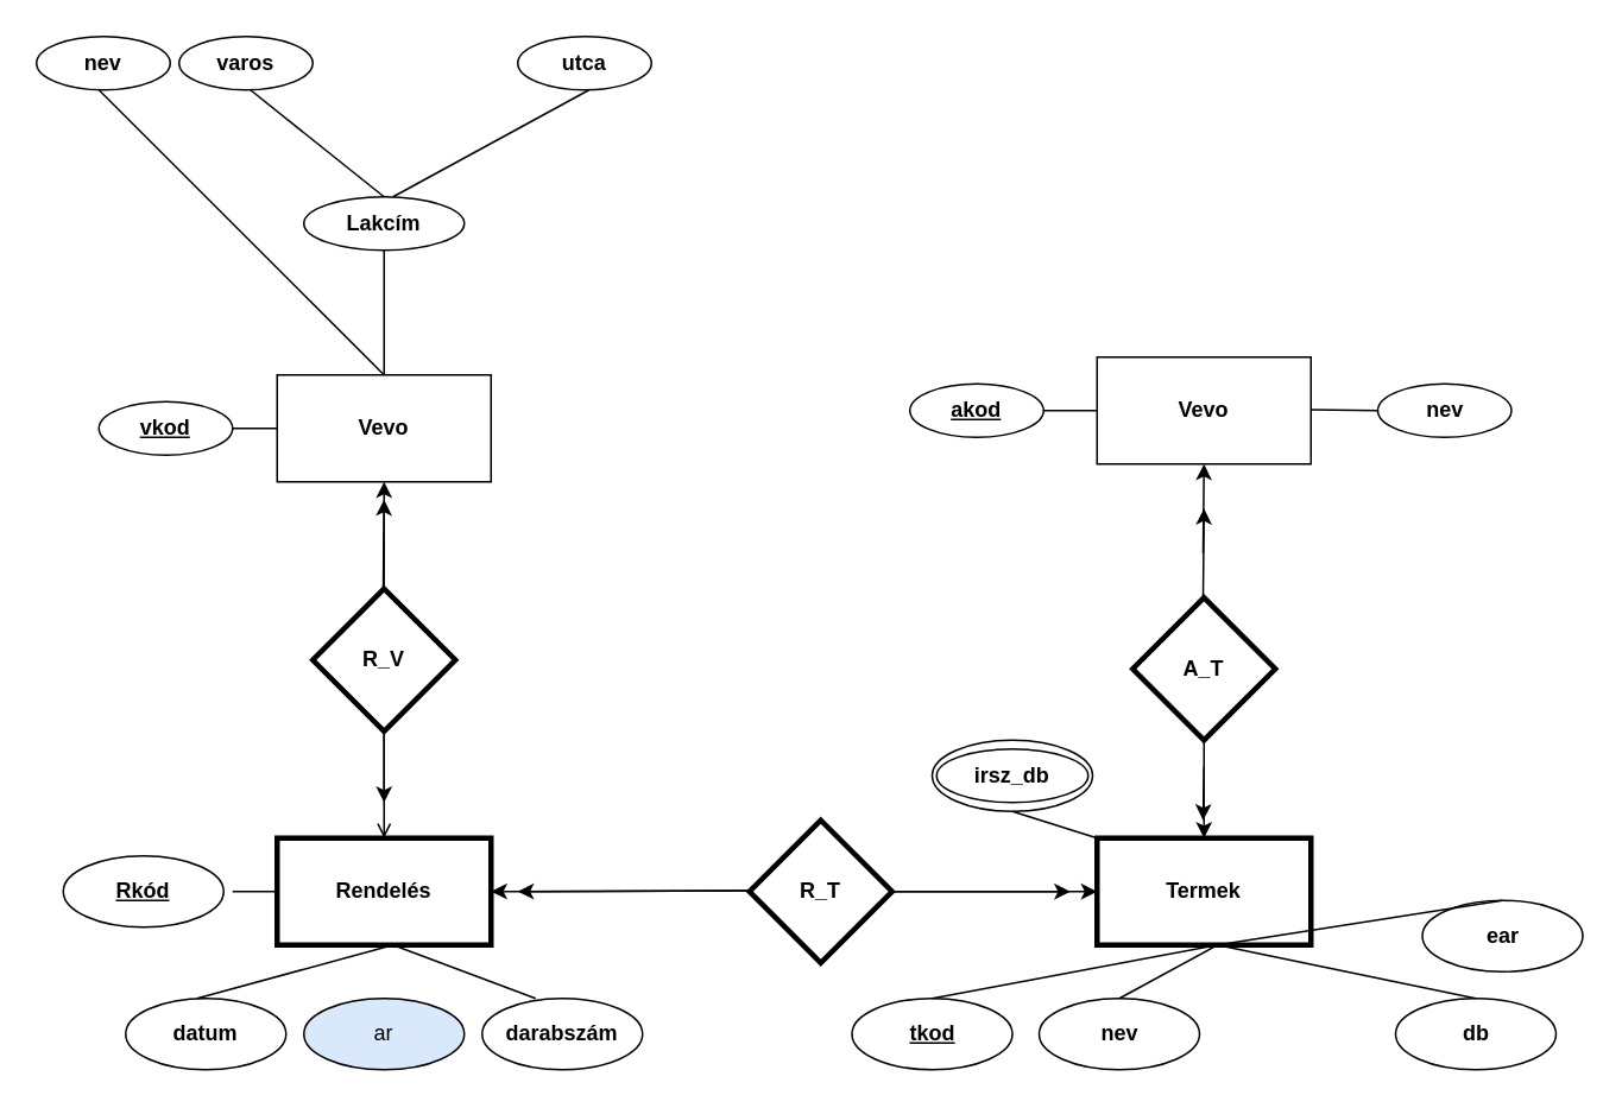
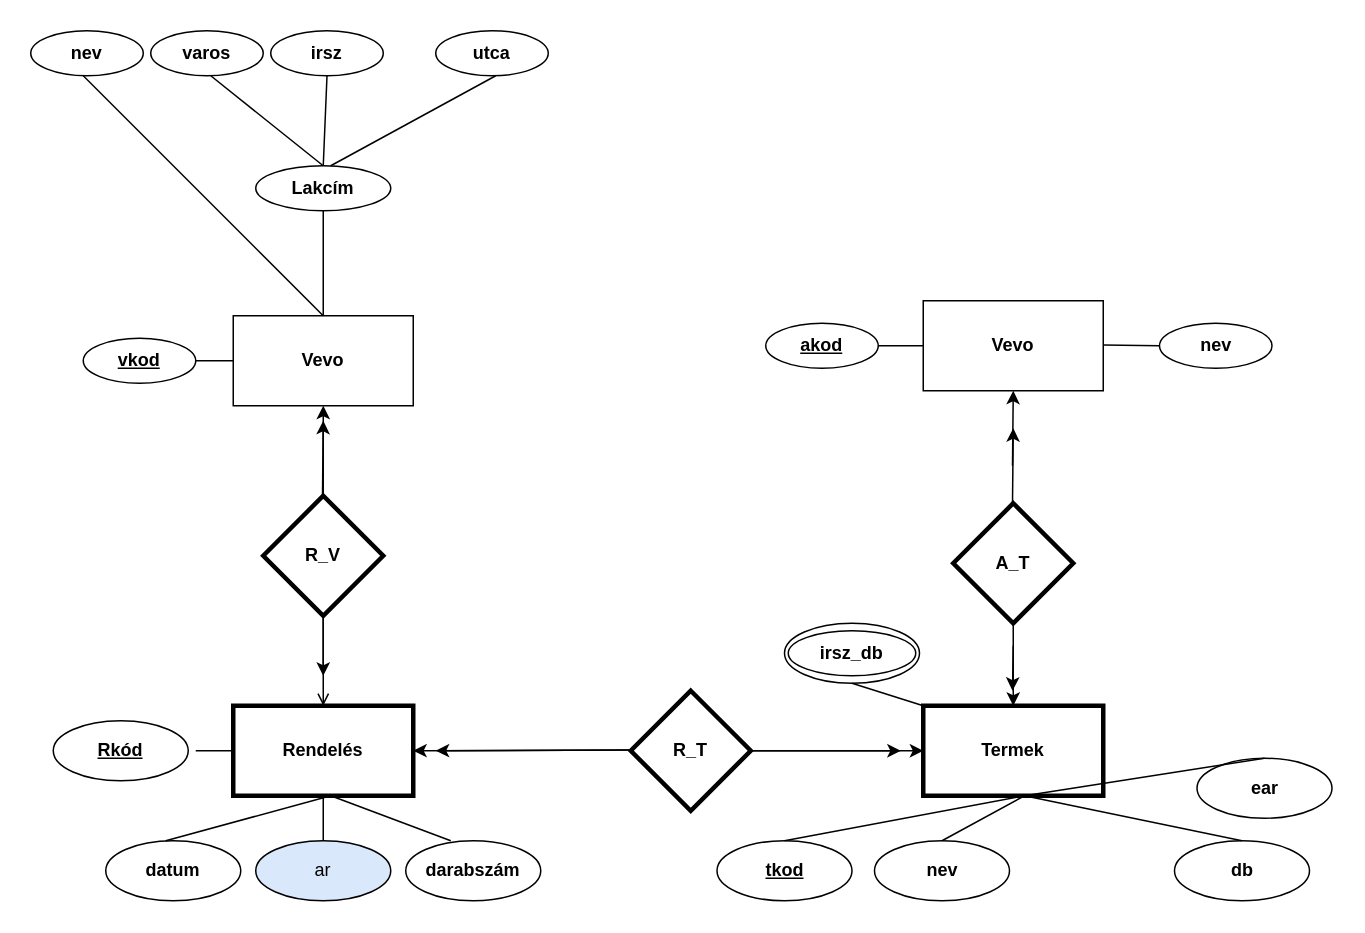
  <mxCell id="0" />
  <mxCell id="1" parent="0" />
  <mxCell id="2" value="&lt;b&gt;Rendelés&lt;/b&gt;" style="rounded=0;whiteSpace=wrap;strokeWidth=3;html=1;" parent="1" vertex="1"><mxGeometry x="155" y="470" width="120" height="60" as="geometry" /></mxCell>
  <mxCell id="3" value="&lt;b&gt;Termek&lt;/b&gt;" style="rounded=0;whiteSpace=wrap;strokeWidth=3;html=1;" parent="1" vertex="1"><mxGeometry x="615" y="470" width="120" height="60" as="geometry" /></mxCell>
  <mxCell id="4" value="&lt;b style=&quot;&quot;&gt;datum&lt;/b&gt;" style="ellipse;whiteSpace=wrap;html=1;" parent="1" vertex="1"><mxGeometry x="70" y="560" width="90" height="40" as="geometry" /></mxCell>
  <mxCell id="5" value="ar" style="ellipse;whiteSpace=wrap;html=1;fillColor=#dae8fc;" parent="1" vertex="1"><mxGeometry x="170" y="560" width="90" height="40" as="geometry" /></mxCell>
  <mxCell id="6" value="&lt;b&gt;darabszám&lt;/b&gt;" style="ellipse;whiteSpace=wrap;html=1;" parent="1" vertex="1"><mxGeometry x="270" y="560" width="90" height="40" as="geometry" /></mxCell>
  <mxCell id="7" value="" style="endArrow=none;html=1;rounded=0;" parent="1" edge="1"><mxGeometry width="50" height="50" relative="1" as="geometry"><mxPoint x="110" y="560" as="sourcePoint" /><mxPoint x="220" y="530" as="targetPoint" /></mxGeometry></mxCell>
  <mxCell id="8" value="" style="endArrow=none;html=1;rounded=0;exitX=0.5;exitY=0;exitDx=0;exitDy=0;" parent="1" edge="1"><mxGeometry width="50" height="50" relative="1" as="geometry"><mxPoint x="300" y="560" as="sourcePoint" /><mxPoint x="220" y="530" as="targetPoint" /></mxGeometry></mxCell>
+ <mxCell id="9" value="" style="endArrow=none;html=1;rounded=0;entryX=0.5;entryY=1;entryDx=0;entryDy=0;exitX=0.5;exitY=0;exitDx=0;exitDy=0;" parent="1" source="5" target="2" edge="1"><mxGeometry width="50" height="50" relative="1" as="geometry"><mxPoint x="192.5" y="560" as="sourcePoint" /><mxPoint x="237.5" y="520" as="targetPoint" /></mxGeometry></mxCell>
  <mxCell id="10" value="" style="endArrow=classic;html=1;rounded=0;entryX=0;entryY=0.5;entryDx=0;entryDy=0;" parent="1" target="3" edge="1"><mxGeometry width="50" height="50" relative="1" as="geometry"><mxPoint x="500" y="500" as="sourcePoint" /><mxPoint x="550" y="450" as="targetPoint" /></mxGeometry></mxCell>
  <mxCell id="11" value="" style="endArrow=classic;html=1;rounded=0;" parent="1" edge="1"><mxGeometry width="50" height="50" relative="1" as="geometry"><mxPoint x="420" y="499.5" as="sourcePoint" /><mxPoint x="290" y="500" as="targetPoint" /></mxGeometry></mxCell>
  <mxCell id="12" value="" style="endArrow=classic;html=1;rounded=0;entryX=1;entryY=0.5;entryDx=0;entryDy=0;" parent="1" target="2" edge="1"><mxGeometry width="50" height="50" relative="1" as="geometry"><mxPoint x="420" y="499.5" as="sourcePoint" /><mxPoint x="280" y="490" as="targetPoint" /></mxGeometry></mxCell>
  <mxCell id="13" value="&lt;b&gt;R_T&lt;/b&gt;" style="shape=rhombus;whiteSpace=wrap;html=1;strokeWidth=3;" parent="1" vertex="1"><mxGeometry x="420" y="460" width="80" height="80" as="geometry" /></mxCell>
  <mxCell id="14" value="&lt;u&gt;&lt;b&gt;Rkód&lt;/b&gt;&lt;/u&gt;" style="ellipse;whiteSpace=wrap;html=1;" parent="1" vertex="1"><mxGeometry x="35" y="480" width="90" height="40" as="geometry" /></mxCell>
  <mxCell id="15" value="&lt;b&gt;R_V&lt;/b&gt;" style="shape=rhombus;whiteSpace=wrap;html=1;strokeWidth=3;" parent="1" vertex="1"><mxGeometry x="175" y="330" width="80" height="80" as="geometry" /></mxCell>
  <mxCell id="16" value="" style="endArrow=open;html=1;rounded=0;exitX=0.5;exitY=1;exitDx=0;exitDy=0;entryX=0.5;entryY=0;entryDx=0;entryDy=0;" parent="1" source="15" target="2" edge="1"><mxGeometry width="50" height="50" relative="1" as="geometry"><mxPoint x="214.5" y="375" as="sourcePoint" /><mxPoint x="210" y="460" as="targetPoint" /></mxGeometry></mxCell>
  <mxCell id="17" value="" style="endArrow=classic;html=1;rounded=0;exitX=0.5;exitY=1;exitDx=0;exitDy=0;" parent="1" source="15" edge="1"><mxGeometry width="50" height="50" relative="1" as="geometry"><mxPoint x="215" y="420" as="sourcePoint" /><mxPoint x="215" y="450" as="targetPoint" /></mxGeometry></mxCell>
  <mxCell id="18" value="" style="endArrow=none;html=1;rounded=0;entryX=0;entryY=0.5;entryDx=0;entryDy=0;" parent="1" target="2" edge="1"><mxGeometry width="50" height="50" relative="1" as="geometry"><mxPoint x="130" y="500" as="sourcePoint" /><mxPoint x="180" y="450" as="targetPoint" /></mxGeometry></mxCell>
  <mxCell id="19" value="&lt;b&gt;Vevo&lt;/b&gt;" style="rounded=0;whiteSpace=wrap;html=1;" parent="1" vertex="1"><mxGeometry x="155" y="210" width="120" height="60" as="geometry" /></mxCell>
  <mxCell id="20" value="&lt;u&gt;&lt;b&gt;vkod&lt;/b&gt;&lt;/u&gt;" style="ellipse;whiteSpace=wrap;html=1;" parent="1" vertex="1"><mxGeometry x="55" y="225" width="75" height="30" as="geometry" /></mxCell>
  <mxCell id="21" value="" style="endArrow=none;html=1;rounded=0;entryX=0;entryY=0.5;entryDx=0;entryDy=0;" parent="1" target="19" edge="1"><mxGeometry width="50" height="50" relative="1" as="geometry"><mxPoint x="130" y="240" as="sourcePoint" /><mxPoint x="180" y="190" as="targetPoint" /></mxGeometry></mxCell>
  <mxCell id="22" value="" style="endArrow=classic;html=1;rounded=0;entryX=0.5;entryY=1;entryDx=0;entryDy=0;exitX=0.5;exitY=0;exitDx=0;exitDy=0;" parent="1" source="15" target="19" edge="1"><mxGeometry width="50" height="50" relative="1" as="geometry"><mxPoint x="210" y="330" as="sourcePoint" /><mxPoint x="260" as="targetPoint" y="280" /></mxGeometry></mxCell>
  <mxCell id="23" value="" style="endArrow=classic;html=1;rounded=0;exitX=0.5;exitY=0;exitDx=0;exitDy=0;" parent="1" edge="1"><mxGeometry width="50" height="50" relative="1" as="geometry"><mxPoint x="214.5" y="330" as="sourcePoint" /><mxPoint x="215" as="targetPoint" y="280" /></mxGeometry></mxCell>
  <mxCell id="24" value="&lt;b style=&quot;&quot;&gt;varos&lt;/b&gt;" style="ellipse;whiteSpace=wrap;html=1;" parent="1" vertex="1"><mxGeometry x="100" y="20" width="75" height="30" as="geometry" /></mxCell>
  <mxCell id="25" value="&lt;b style=&quot;&quot;&gt;Lakcím&lt;/b&gt;" style="ellipse;whiteSpace=wrap;html=1;" parent="1" vertex="1"><mxGeometry x="170" y="110" width="90" height="30" as="geometry" /></mxCell>
  <mxCell id="26" value="&lt;b style=&quot;&quot;&gt;utca&lt;/b&gt;" style="ellipse;whiteSpace=wrap;html=1;" parent="1" vertex="1"><mxGeometry x="290" y="20" width="75" height="30" as="geometry" /></mxCell>
+ <mxCell id="27" value="&lt;b style=&quot;&quot;&gt;irsz&lt;/b&gt;" style="ellipse;whiteSpace=wrap;html=1;" parent="1" vertex="1"><mxGeometry x="180" y="20" width="75" height="30" as="geometry" /></mxCell>
  <mxCell id="28" value="&lt;b&gt;nev&lt;/b&gt;" style="ellipse;whiteSpace=wrap;html=1;" parent="1" vertex="1"><mxGeometry x="20" y="20" width="75" height="30" as="geometry" /></mxCell>
  <mxCell id="29" value="" style="endArrow=none;html=1;rounded=0;entryX=0.5;entryY=1;entryDx=0;entryDy=0;exitX=0.5;exitY=0;exitDx=0;exitDy=0;" parent="1" source="25" edge="1"><mxGeometry width="50" height="50" relative="1" as="geometry"><mxPoint x="152.5" y="110" as="sourcePoint" /><mxPoint x="140" y="50" as="targetPoint" /></mxGeometry></mxCell>
  <mxCell id="30" value="" style="endArrow=none;html=1;rounded=0;" parent="1" edge="1"><mxGeometry width="50" height="50" relative="1" as="geometry"><mxPoint x="220" y="110" as="sourcePoint" /><mxPoint x="330" y="50" as="targetPoint" /></mxGeometry></mxCell>
+ <mxCell id="31" value="" style="endArrow=none;html=1;rounded=0;entryX=0.5;entryY=1;entryDx=0;entryDy=0;exitX=0.5;exitY=0;exitDx=0;exitDy=0;" parent="1" source="25" target="27" edge="1"><mxGeometry width="50" height="50" relative="1" as="geometry"><mxPoint x="210" y="110" as="sourcePoint" /><mxPoint x="308" y="50" as="targetPoint" /></mxGeometry></mxCell>
  <mxCell id="32" value="" style="endArrow=none;html=1;rounded=0;entryX=0.5;entryY=1;entryDx=0;entryDy=0;exitX=0.5;exitY=0;exitDx=0;exitDy=0;" parent="1" source="19" target="25" edge="1"><mxGeometry width="50" height="50" relative="1" as="geometry"><mxPoint x="210" y="210" as="sourcePoint" /><mxPoint x="260" y="160" as="targetPoint" /></mxGeometry></mxCell>
  <mxCell id="33" value="" style="endArrow=none;html=1;rounded=0;entryX=0.5;entryY=1;entryDx=0;entryDy=0;exitX=0.5;exitY=0;exitDx=0;exitDy=0;" parent="1" source="19" edge="1"><mxGeometry width="50" height="50" relative="1" as="geometry"><mxPoint x="210" y="200" as="sourcePoint" /><mxPoint x="55" y="50" as="targetPoint" /></mxGeometry></mxCell>
  <mxCell id="34" value="" style="endArrow=classic;html=1;rounded=0;" parent="1" edge="1"><mxGeometry width="50" height="50" relative="1" as="geometry"><mxPoint x="500" y="500" as="sourcePoint" /><mxPoint x="600" y="500" as="targetPoint" /></mxGeometry></mxCell>
  <mxCell id="35" value="&lt;b style=&quot;&quot;&gt;&lt;u&gt;tkod&lt;/u&gt;&lt;/b&gt;" style="ellipse;whiteSpace=wrap;html=1;" parent="1" vertex="1"><mxGeometry x="477.5" y="560" width="90" height="40" as="geometry" /></mxCell>
  <mxCell id="36" value="&lt;b&gt;nev&lt;/b&gt;" style="ellipse;whiteSpace=wrap;html=1;" parent="1" vertex="1"><mxGeometry x="582.5" y="560" width="90" height="40" as="geometry" /></mxCell>
  <mxCell id="37" value="&lt;b&gt;ear&lt;/b&gt;" style="ellipse;whiteSpace=wrap;html=1;" parent="1" vertex="1"><mxGeometry x="797.5" y="505" width="90" height="40" as="geometry" /></mxCell>
  <mxCell id="38" value="&lt;b&gt;db&lt;/b&gt;" style="ellipse;whiteSpace=wrap;html=1;" parent="1" vertex="1"><mxGeometry x="782.5" y="560" width="90" height="40" as="geometry" /></mxCell>
  <mxCell id="39" value="" style="endArrow=none;html=1;rounded=0;exitX=0.5;exitY=0;exitDx=0;exitDy=0;" parent="1" source="38" edge="1"><mxGeometry width="50" height="50" relative="1" as="geometry"><mxPoint x="762.5" y="560" as="sourcePoint" /><mxPoint x="682.5" y="530" as="targetPoint" /></mxGeometry></mxCell>
  <mxCell id="40" value="" style="endArrow=none;html=1;rounded=0;exitX=0.5;exitY=0;exitDx=0;exitDy=0;" parent="1" source="35" edge="1"><mxGeometry width="50" height="50" relative="1" as="geometry"><mxPoint x="762.5" y="560" as="sourcePoint" /><mxPoint x="682.5" y="530" as="targetPoint" /></mxGeometry></mxCell>
  <mxCell id="41" value="" style="endArrow=none;html=1;rounded=0;exitX=0.5;exitY=0;exitDx=0;exitDy=0;" parent="1" source="36" edge="1"><mxGeometry width="50" height="50" relative="1" as="geometry"><mxPoint x="762.5" y="560" as="sourcePoint" /><mxPoint x="682.5" y="530" as="targetPoint" /></mxGeometry></mxCell>
  <mxCell id="42" value="" style="endArrow=none;html=1;rounded=0;exitX=0.5;exitY=0;exitDx=0;exitDy=0;" parent="1" source="37" edge="1"><mxGeometry width="50" height="50" relative="1" as="geometry"><mxPoint x="762.5" y="560" as="sourcePoint" /><mxPoint x="682.5" y="530" as="targetPoint" /></mxGeometry></mxCell>
  <mxCell id="43" value="&lt;b style=&quot;&quot;&gt;&lt;u&gt;tkod&lt;/u&gt;&lt;/b&gt;" style="ellipse;whiteSpace=wrap;html=1;" parent="1" vertex="1"><mxGeometry x="522.5" y="415" width="90" height="40" as="geometry" /></mxCell>
  <mxCell id="44" value="&lt;b&gt;irsz_db&lt;/b&gt;" style="ellipse;whiteSpace=wrap;html=1;" parent="1" vertex="1"><mxGeometry x="525" y="420" width="85" height="30" as="geometry" /></mxCell>
  <mxCell id="45" value="" style="endArrow=none;html=1;rounded=0;exitX=0.5;exitY=1;exitDx=0;exitDy=0;entryX=0;entryY=0;entryDx=0;entryDy=0;" parent="1" source="43" target="3" edge="1"><mxGeometry width="50" height="50" relative="1" as="geometry"><mxPoint x="600.25" y="450" as="sourcePoint" /><mxPoint x="654.75" y="420" as="targetPoint" /></mxGeometry></mxCell>
  <mxCell id="46" value="&lt;b&gt;A_T&lt;/b&gt;" style="shape=rhombus;whiteSpace=wrap;html=1;strokeWidth=3;" parent="1" vertex="1"><mxGeometry x="635" y="335" width="80" height="80" as="geometry" /></mxCell>
  <mxCell id="47" value="" style="endArrow=classic;html=1;rounded=0;exitX=0.5;exitY=1;exitDx=0;exitDy=0;" parent="1" source="46" edge="1"><mxGeometry width="50" height="50" relative="1" as="geometry"><mxPoint x="675" y="440" as="sourcePoint" /><mxPoint x="675" y="470" as="targetPoint" /></mxGeometry></mxCell>
  <mxCell id="48" value="" style="endArrow=classic;html=1;rounded=0;exitX=0.5;exitY=0;exitDx=0;exitDy=0;" parent="1" edge="1"><mxGeometry width="50" height="50" relative="1" as="geometry"><mxPoint x="674.5" y="335" as="sourcePoint" /><mxPoint x="675" y="285" as="targetPoint" /></mxGeometry></mxCell>
  <mxCell id="49" value="" style="endArrow=classic;html=1;rounded=0;exitX=0.5;exitY=0;exitDx=0;exitDy=0;" parent="1" edge="1"><mxGeometry width="50" height="50" relative="1" as="geometry"><mxPoint x="674.5" y="310" as="sourcePoint" /><mxPoint x="675" y="260" as="targetPoint" /></mxGeometry></mxCell>
  <mxCell id="50" value="" style="endArrow=classic;html=1;rounded=0;" parent="1" edge="1"><mxGeometry width="50" height="50" relative="1" as="geometry"><mxPoint x="675" y="430" as="sourcePoint" /><mxPoint x="674.5" y="460" as="targetPoint" /></mxGeometry></mxCell>
  <mxCell id="51" value="&lt;b&gt;Vevo&lt;/b&gt;" style="rounded=0;whiteSpace=wrap;html=1;" parent="1" vertex="1"><mxGeometry x="615" y="200" width="120" height="60" as="geometry" /></mxCell>
  <mxCell id="52" value="&lt;b style=&quot;&quot;&gt;nev&lt;/b&gt;" style="ellipse;whiteSpace=wrap;html=1;" parent="1" vertex="1"><mxGeometry x="772.5" y="215" width="75" height="30" as="geometry" /></mxCell>
  <mxCell id="53" value="&lt;u&gt;&lt;b&gt;akod&lt;/b&gt;&lt;/u&gt;" style="ellipse;whiteSpace=wrap;html=1;" parent="1" vertex="1"><mxGeometry x="510" y="215" width="75" height="30" as="geometry" /></mxCell>
  <mxCell id="54" value="" style="endArrow=none;html=1;rounded=0;entryX=0;entryY=0.5;entryDx=0;entryDy=0;" parent="1" target="51" edge="1"><mxGeometry width="50" height="50" relative="1" as="geometry"><mxPoint x="585" y="230" as="sourcePoint" /><mxPoint x="635" y="180" as="targetPoint" /></mxGeometry></mxCell>
  <mxCell id="55" value="" style="endArrow=none;html=1;rounded=0;entryX=0;entryY=0.5;entryDx=0;entryDy=0;" parent="1" target="52" edge="1"><mxGeometry width="50" height="50" relative="1" as="geometry"><mxPoint x="735" y="229.5" as="sourcePoint" /><mxPoint x="760" y="230" as="targetPoint" /></mxGeometry></mxCell>
